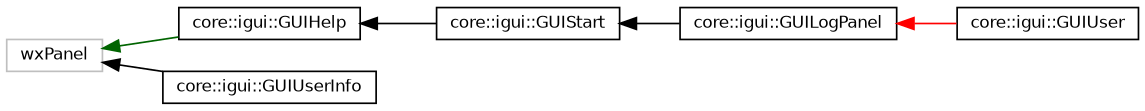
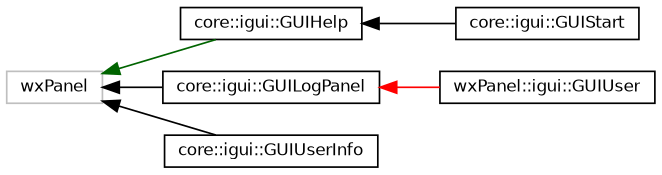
  digraph {
    rankdir=LR
    node [color=black fillcolor=white fontname=Helvetica fontsize=10 shape=record style=filled]
    edge [color=black dir=back fontname=Helvetica fontsize=10 labelfontname=Helvetica labelfontsize=10 style=solid]
    n1 [color=grey75 height=0.2 label=wxPanel width=0.4]
    n2 [height=0.2 label="core::igui::GUIHelp" width=0.4]
    n3 [height=0.2 label="core::igui::GUILogPanel" width=0.4]
    n4 [height=0.2 label="core::igui::GUIUserInfo" width=0.4]
    n5 [height=0.2 label="core::igui::GUIStart" width=0.4]
-   n6 [height=0.2 label="core::igui::GUIUser" width=0.4]
+   n6 [height=0.2 label="wxPanel::igui::GUIUser" width=0.4]
    n1 -> n2 [color=darkgreen]
-   n5 -> n3
+   n1 -> n3
    n1 -> n4
    n2 -> n5
    n3 -> n6 [color=red]
  }
